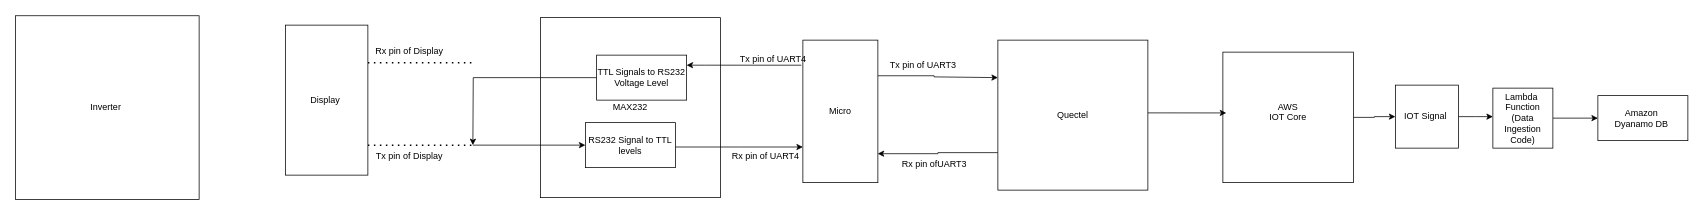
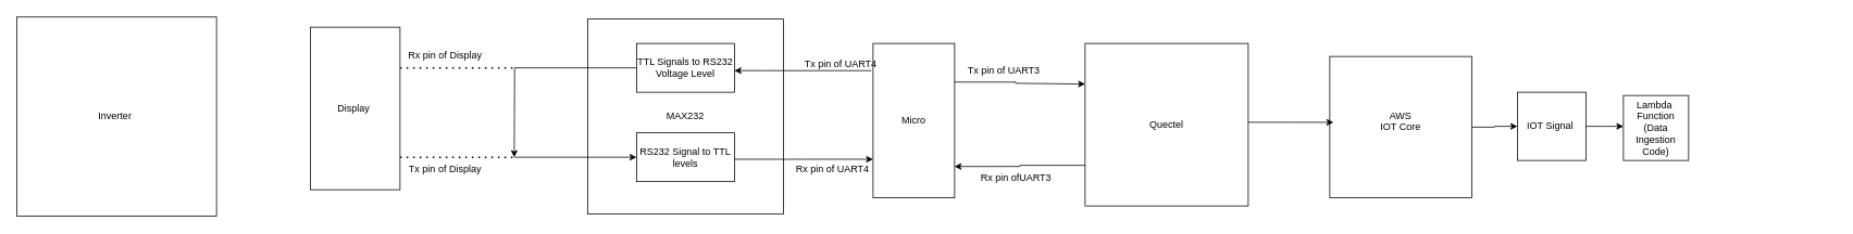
  <mxCell id="0" />
  <mxCell id="1" parent="0" />
  <mxCell id="2" value="MAX232" style="whiteSpace=wrap;html=1;aspect=fixed;" vertex="1" parent="1"><mxGeometry x="720" y="23" width="240" height="240" as="geometry" /></mxCell>
  <mxCell id="3" style="edgeStyle=orthogonalEdgeStyle;rounded=0;orthogonalLoop=1;jettySize=auto;html=1;" edge="1" parent="1" source="4"><mxGeometry relative="1" as="geometry"><mxPoint x="630" y="193" as="targetPoint" /></mxGeometry></mxCell>
- <mxCell id="4" value="TTL Signals to RS232 Voltage&lt;span style=&quot;background-color: initial;&quot;&gt;&amp;nbsp;Level&lt;/span&gt;" style="rounded=0;whiteSpace=wrap;html=1;" vertex="1" parent="1"><mxGeometry x="795" y="73" width="120" height="60" as="geometry" /></mxCell>
+ <mxCell id="4" value="TTL Signals to RS232 Voltage&lt;span style=&quot;background-color: initial;&quot;&gt;&amp;nbsp;Level&lt;/span&gt;" style="rounded=0;whiteSpace=wrap;html=1;" vertex="1" parent="1"><mxGeometry x="780" y="53" width="120" height="60" as="geometry" /></mxCell>
  <mxCell id="5" style="edgeStyle=orthogonalEdgeStyle;rounded=0;orthogonalLoop=1;jettySize=auto;html=1;entryX=0;entryY=0.75;entryDx=0;entryDy=0;" edge="1" parent="1" source="6" target="9"><mxGeometry relative="1" as="geometry"><mxPoint x="1050" y="193" as="targetPoint" /><Array as="points"><mxPoint x="985" y="196" /></Array></mxGeometry></mxCell>
  <mxCell id="6" value="RS232 Signal to TTL levels" style="rounded=0;whiteSpace=wrap;html=1;" vertex="1" parent="1"><mxGeometry x="780" y="163" width="120" height="60" as="geometry" /></mxCell>
  <mxCell id="7" style="edgeStyle=orthogonalEdgeStyle;rounded=0;orthogonalLoop=1;jettySize=auto;html=1;exitX=-0.02;exitY=0.176;exitDx=0;exitDy=0;exitPerimeter=0;" edge="1" parent="1" source="9" target="4"><mxGeometry relative="1" as="geometry"><Array as="points"><mxPoint x="940" y="86" /><mxPoint x="940" y="86" /></Array></mxGeometry></mxCell>
  <mxCell id="8" style="edgeStyle=orthogonalEdgeStyle;rounded=0;orthogonalLoop=1;jettySize=auto;html=1;exitX=1;exitY=0.25;exitDx=0;exitDy=0;entryX=0;entryY=0.25;entryDx=0;entryDy=0;" edge="1" parent="1" source="9" target="20"><mxGeometry relative="1" as="geometry"><mxPoint x="1320" y="101" as="targetPoint" /><Array as="points"><mxPoint x="1245" y="101" /><mxPoint x="1245" y="102" /></Array></mxGeometry></mxCell>
  <mxCell id="9" value="Micro" style="rounded=0;whiteSpace=wrap;html=1;" vertex="1" parent="1"><mxGeometry x="1070" y="53" width="100" height="190" as="geometry" /></mxCell>
  <mxCell id="10" value="" style="endArrow=classic;html=1;rounded=0;entryX=0;entryY=0.5;entryDx=0;entryDy=0;" edge="1" parent="1" target="6"><mxGeometry width="50" height="50" relative="1" as="geometry"><mxPoint x="630" y="193" as="sourcePoint" /><mxPoint x="850" y="123" as="targetPoint" /></mxGeometry></mxCell>
  <mxCell id="11" value="Tx pin of UART4" style="text;html=1;align=center;verticalAlign=middle;resizable=0;points=[];autosize=1;strokeColor=none;fillColor=none;" vertex="1" parent="1"><mxGeometry x="975" y="63" width="110" height="30" as="geometry" /></mxCell>
  <mxCell id="12" value="Rx pin of UART4" style="text;html=1;align=center;verticalAlign=middle;resizable=0;points=[];autosize=1;strokeColor=none;fillColor=none;" vertex="1" parent="1"><mxGeometry x="965" y="193" width="110" height="30" as="geometry" /></mxCell>
  <mxCell id="13" value="" style="endArrow=none;dashed=1;html=1;dashPattern=1 3;strokeWidth=2;rounded=0;" edge="1" parent="1"><mxGeometry width="50" height="50" relative="1" as="geometry"><mxPoint x="490" y="83" as="sourcePoint" /><mxPoint x="630" y="83" as="targetPoint" /></mxGeometry></mxCell>
  <mxCell id="14" value="" style="endArrow=none;dashed=1;html=1;dashPattern=1 3;strokeWidth=2;rounded=0;" edge="1" parent="1"><mxGeometry width="50" height="50" relative="1" as="geometry"><mxPoint x="490" y="193" as="sourcePoint" /><mxPoint x="630" y="193" as="targetPoint" /></mxGeometry></mxCell>
  <mxCell id="15" value="Display&amp;nbsp;" style="rounded=0;whiteSpace=wrap;html=1;" vertex="1" parent="1"><mxGeometry x="380" y="33" width="110" height="200" as="geometry" /></mxCell>
  <mxCell id="16" value="Rx pin of Display" style="text;html=1;align=center;verticalAlign=middle;resizable=0;points=[];autosize=1;strokeColor=none;fillColor=none;" vertex="1" parent="1"><mxGeometry x="490" y="53" width="110" height="30" as="geometry" /></mxCell>
  <mxCell id="17" value="Tx pin of Display" style="text;html=1;align=center;verticalAlign=middle;resizable=0;points=[];autosize=1;strokeColor=none;fillColor=none;" vertex="1" parent="1"><mxGeometry x="490" y="193" width="110" height="30" as="geometry" /></mxCell>
  <mxCell id="18" value="Inverter&amp;nbsp;" style="whiteSpace=wrap;html=1;aspect=fixed;" vertex="1" parent="1"><mxGeometry x="20" y="20.5" width="245" height="245" as="geometry" /></mxCell>
  <mxCell id="19" style="edgeStyle=orthogonalEdgeStyle;rounded=0;orthogonalLoop=1;jettySize=auto;html=1;entryX=0.998;entryY=0.797;entryDx=0;entryDy=0;entryPerimeter=0;exitX=0;exitY=0.75;exitDx=0;exitDy=0;" edge="1" parent="1" source="20" target="9"><mxGeometry relative="1" as="geometry"><mxPoint x="1180" y="203" as="targetPoint" /><mxPoint x="1320" y="204" as="sourcePoint" /></mxGeometry></mxCell>
  <mxCell id="20" value="Quectel" style="whiteSpace=wrap;html=1;aspect=fixed;" vertex="1" parent="1"><mxGeometry x="1330" y="53" width="200" height="200" as="geometry" /></mxCell>
  <mxCell id="21" value="Tx pin of UART3" style="text;html=1;align=center;verticalAlign=middle;resizable=0;points=[];autosize=1;strokeColor=none;fillColor=none;" vertex="1" parent="1"><mxGeometry x="1175" y="71" width="110" height="30" as="geometry" /></mxCell>
  <mxCell id="22" value="Rx pin ofUART3" style="text;html=1;align=center;verticalAlign=middle;resizable=0;points=[];autosize=1;strokeColor=none;fillColor=none;" vertex="1" parent="1"><mxGeometry x="1190" y="203" width="110" height="30" as="geometry" /></mxCell>
  <mxCell id="23" value="" style="edgeStyle=orthogonalEdgeStyle;rounded=0;orthogonalLoop=1;jettySize=auto;html=1;" edge="1" parent="1" source="24" target="27"><mxGeometry relative="1" as="geometry" /></mxCell>
  <mxCell id="24" value="AWS&lt;div&gt;IOT Core&lt;/div&gt;&lt;div&gt;&lt;br&gt;&lt;/div&gt;" style="whiteSpace=wrap;html=1;aspect=fixed;" vertex="1" parent="1"><mxGeometry x="1630" y="69" width="174" height="174" as="geometry" /></mxCell>
  <mxCell id="25" style="edgeStyle=orthogonalEdgeStyle;rounded=0;orthogonalLoop=1;jettySize=auto;html=1;entryX=0.026;entryY=0.466;entryDx=0;entryDy=0;entryPerimeter=0;" edge="1" parent="1" source="20" target="24"><mxGeometry relative="1" as="geometry"><Array as="points"><mxPoint x="1550" y="150" /><mxPoint x="1550" y="150" /></Array></mxGeometry></mxCell>
  <mxCell id="26" style="edgeStyle=orthogonalEdgeStyle;rounded=0;orthogonalLoop=1;jettySize=auto;html=1;" edge="1" parent="1" source="27"><mxGeometry relative="1" as="geometry"><mxPoint x="1990" y="155" as="targetPoint" /></mxGeometry></mxCell>
  <mxCell id="27" value="IOT Signal&amp;nbsp;" style="whiteSpace=wrap;html=1;aspect=fixed;" vertex="1" parent="1"><mxGeometry x="1860" y="113" width="84" height="84" as="geometry" /></mxCell>
- <mxCell id="28" value="" style="edgeStyle=orthogonalEdgeStyle;rounded=0;orthogonalLoop=1;jettySize=auto;html=1;" edge="1" parent="1" source="29" target="30"><mxGeometry relative="1" as="geometry" /></mxCell>
  <mxCell id="29" value="Lambda&amp;nbsp;&lt;div&gt;Function&lt;/div&gt;&lt;div&gt;(Data Ingestion Code)&lt;/div&gt;" style="whiteSpace=wrap;html=1;aspect=fixed;" vertex="1" parent="1"><mxGeometry x="1990" y="117" width="80" height="80" as="geometry" /></mxCell>
- <mxCell id="30" value="Amazon&amp;nbsp;&lt;div&gt;Dyanamo DB&amp;nbsp;&lt;/div&gt;" style="whiteSpace=wrap;html=1;" vertex="1" parent="1"><mxGeometry x="2130" y="127" width="120" height="60" as="geometry" /></mxCell>
